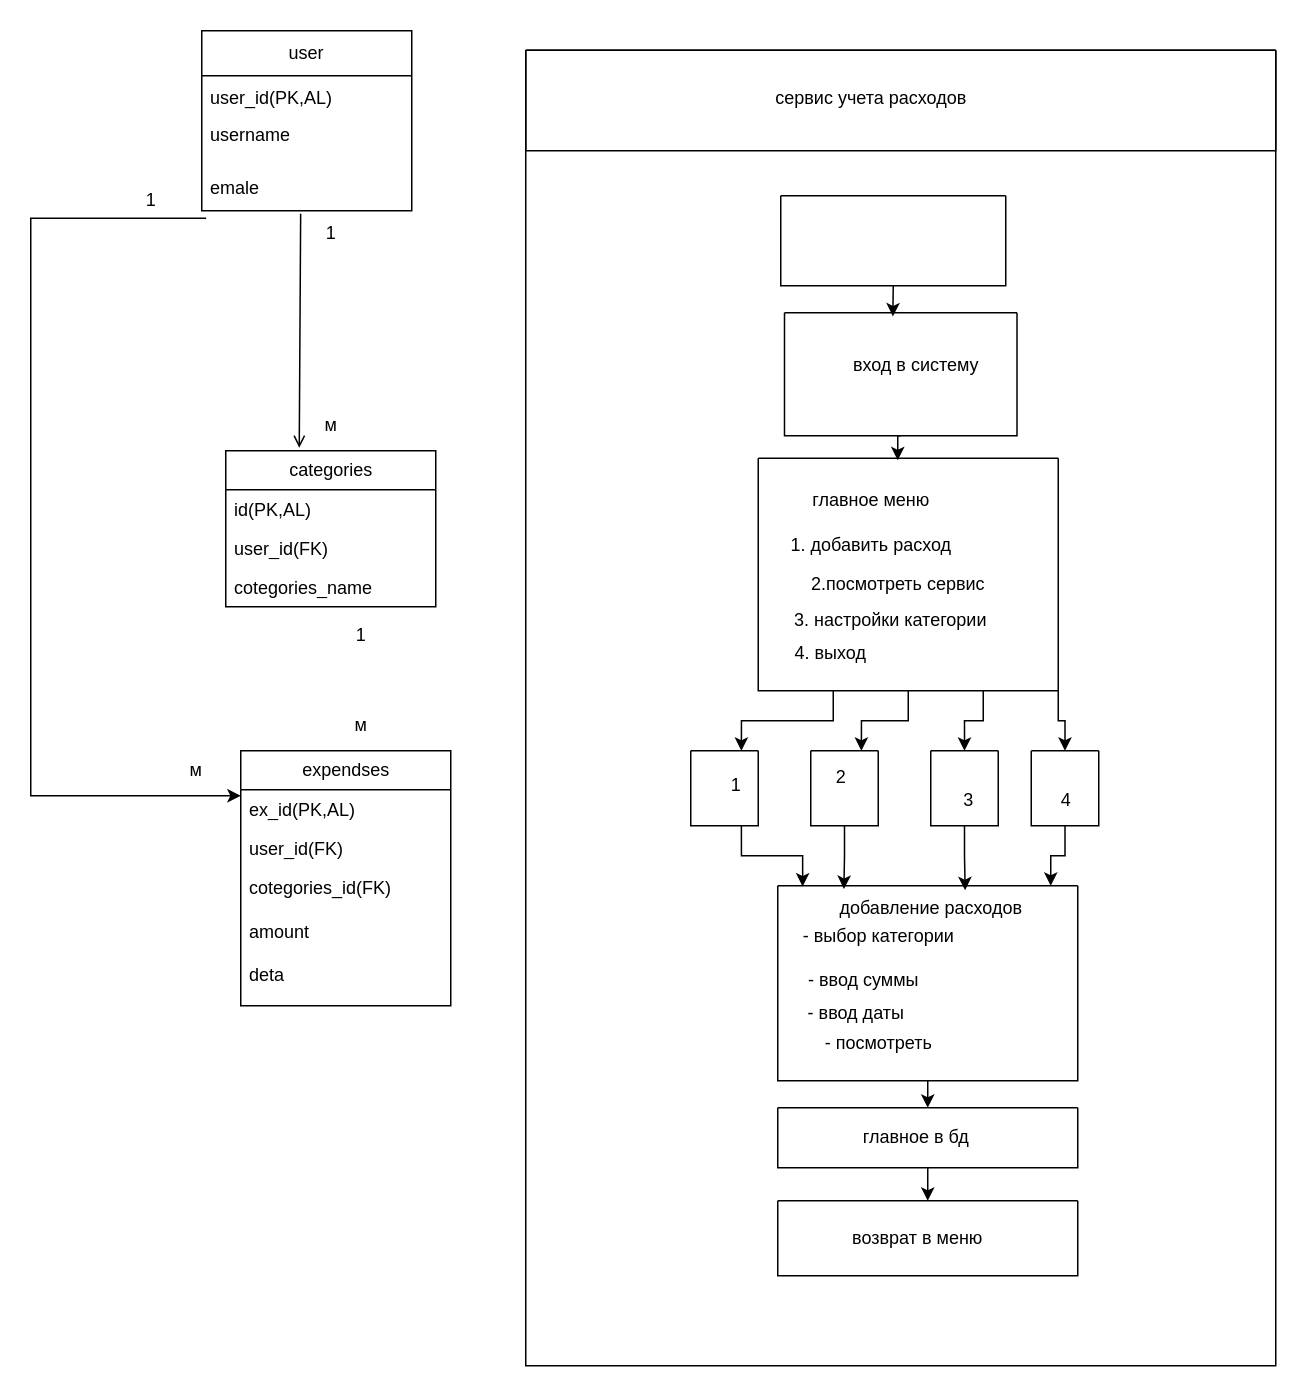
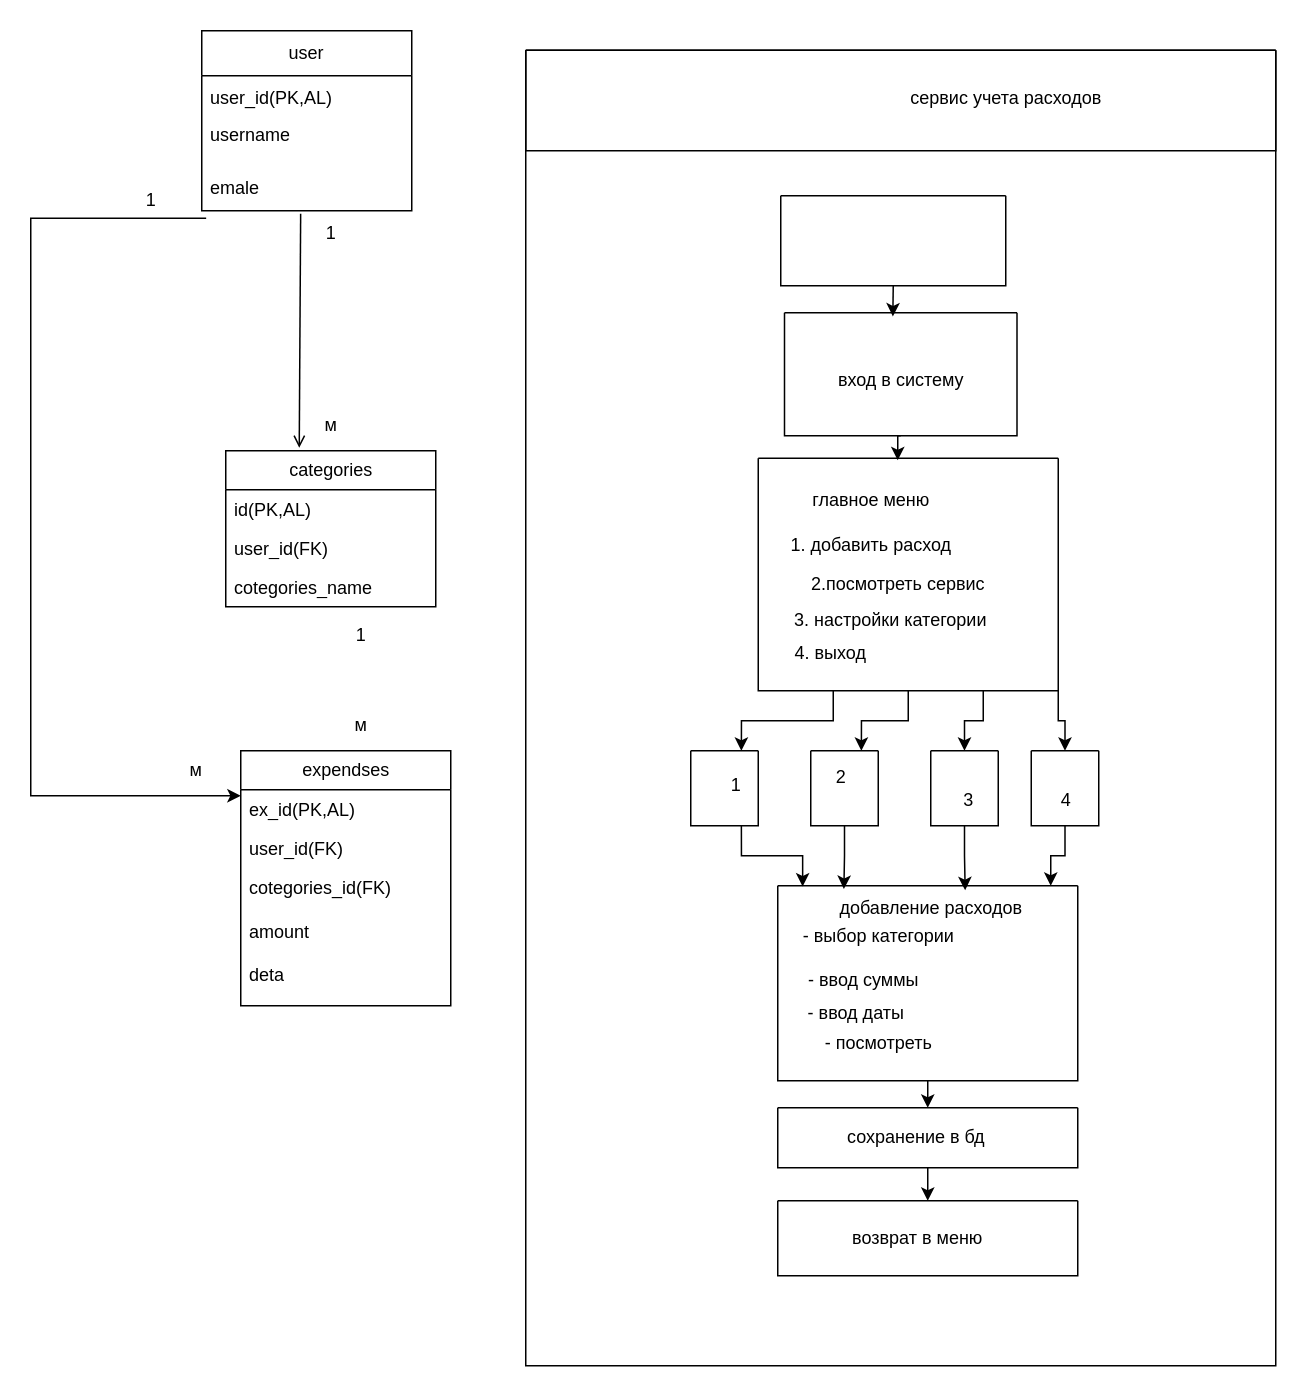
  <mxCell id="0" />
  <mxCell id="1" parent="0" />
  <mxCell id="2" value="user" style="swimlane;fontStyle=0;childLayout=stackLayout;horizontal=1;startSize=30;horizontalStack=0;resizeParent=1;resizeParentMax=0;resizeLast=0;collapsible=1;marginBottom=0;whiteSpace=wrap;html=1;" parent="1" vertex="1"><mxGeometry x="134" y="20" width="140" height="120" as="geometry" /></mxCell>
  <mxCell id="3" value="user_id(PK,AL)" style="text;strokeColor=none;fillColor=none;align=left;verticalAlign=middle;spacingLeft=4;spacingRight=4;overflow=hidden;points=[[0,0.5],[1,0.5]];portConstraint=eastwest;rotatable=0;whiteSpace=wrap;html=1;" parent="2" vertex="1"><mxGeometry y="30" width="140" height="30" as="geometry" /></mxCell>
  <mxCell id="4" value="username&lt;div&gt;&lt;br&gt;&lt;/div&gt;" style="text;strokeColor=none;fillColor=none;align=left;verticalAlign=middle;spacingLeft=4;spacingRight=4;overflow=hidden;points=[[0,0.5],[1,0.5]];portConstraint=eastwest;rotatable=0;whiteSpace=wrap;html=1;" parent="2" vertex="1"><mxGeometry y="60" width="140" height="30" as="geometry" /></mxCell>
  <mxCell id="5" value="&lt;div&gt;emale&lt;/div&gt;" style="text;strokeColor=none;fillColor=none;align=left;verticalAlign=middle;spacingLeft=4;spacingRight=4;overflow=hidden;points=[[0,0.5],[1,0.5]];portConstraint=eastwest;rotatable=0;whiteSpace=wrap;html=1;" parent="2" vertex="1"><mxGeometry y="90" width="140" height="30" as="geometry" /></mxCell>
  <mxCell id="6" value="categories" style="swimlane;fontStyle=0;childLayout=stackLayout;horizontal=1;startSize=26;fillColor=none;horizontalStack=0;resizeParent=1;resizeParentMax=0;resizeLast=0;collapsible=1;marginBottom=0;html=1;" vertex="1" parent="1"><mxGeometry x="150" y="300" width="140" height="104" as="geometry" /></mxCell>
  <mxCell id="7" value="id(PK,AL)" style="text;strokeColor=none;fillColor=none;align=left;verticalAlign=top;spacingLeft=4;spacingRight=4;overflow=hidden;rotatable=0;points=[[0,0.5],[1,0.5]];portConstraint=eastwest;whiteSpace=wrap;html=1;" vertex="1" parent="6"><mxGeometry y="26" width="140" height="26" as="geometry" /></mxCell>
  <mxCell id="8" value="user_id(FK)" style="text;strokeColor=none;fillColor=none;align=left;verticalAlign=top;spacingLeft=4;spacingRight=4;overflow=hidden;rotatable=0;points=[[0,0.5],[1,0.5]];portConstraint=eastwest;whiteSpace=wrap;html=1;" vertex="1" parent="6"><mxGeometry y="52" width="140" height="26" as="geometry" /></mxCell>
  <mxCell id="9" value="cotegories_name" style="text;strokeColor=none;fillColor=none;align=left;verticalAlign=top;spacingLeft=4;spacingRight=4;overflow=hidden;rotatable=0;points=[[0,0.5],[1,0.5]];portConstraint=eastwest;whiteSpace=wrap;html=1;" vertex="1" parent="6"><mxGeometry y="78" width="140" height="26" as="geometry" /></mxCell>
  <mxCell id="10" value="expendses" style="swimlane;fontStyle=0;childLayout=stackLayout;horizontal=1;startSize=26;fillColor=none;horizontalStack=0;resizeParent=1;resizeParentMax=0;resizeLast=0;collapsible=1;marginBottom=0;html=1;" vertex="1" parent="1"><mxGeometry x="160" y="500" width="140" height="170" as="geometry" /></mxCell>
  <mxCell id="11" value="ex_id(PK,AL)" style="text;strokeColor=none;fillColor=none;align=left;verticalAlign=top;spacingLeft=4;spacingRight=4;overflow=hidden;rotatable=0;points=[[0,0.5],[1,0.5]];portConstraint=eastwest;whiteSpace=wrap;html=1;" vertex="1" parent="10"><mxGeometry y="26" width="140" height="26" as="geometry" /></mxCell>
  <mxCell id="12" value="user_id(FK)" style="text;strokeColor=none;fillColor=none;align=left;verticalAlign=top;spacingLeft=4;spacingRight=4;overflow=hidden;rotatable=0;points=[[0,0.5],[1,0.5]];portConstraint=eastwest;whiteSpace=wrap;html=1;" vertex="1" parent="10"><mxGeometry y="52" width="140" height="26" as="geometry" /></mxCell>
  <mxCell id="13" value="cotegories_id(FK)&lt;div&gt;&lt;br&gt;&lt;/div&gt;&lt;div&gt;amount&lt;/div&gt;&lt;div&gt;&lt;br&gt;&lt;/div&gt;&lt;div&gt;deta&lt;/div&gt;" style="text;strokeColor=none;fillColor=none;align=left;verticalAlign=top;spacingLeft=4;spacingRight=4;overflow=hidden;rotatable=0;points=[[0,0.5],[1,0.5]];portConstraint=eastwest;whiteSpace=wrap;html=1;" vertex="1" parent="10"><mxGeometry y="78" width="140" height="92" as="geometry" /></mxCell>
  <mxCell id="14" value="" style="endArrow=open;html=1;rounded=0;exitX=0.471;exitY=1.067;exitDx=0;exitDy=0;exitPerimeter=0;entryX=0.35;entryY=-0.019;entryDx=0;entryDy=0;entryPerimeter=0;" edge="1" parent="1" source="5" target="6"><mxGeometry width="50" height="50" relative="1" as="geometry"><mxPoint x="190" y="220" as="sourcePoint" /><mxPoint x="240" y="170" as="targetPoint" /></mxGeometry></mxCell>
  <mxCell id="15" value="" style="endArrow=classic;html=1;rounded=0;exitX=0.021;exitY=1.167;exitDx=0;exitDy=0;exitPerimeter=0;" edge="1" parent="1" source="5"><mxGeometry width="50" height="50" relative="1" as="geometry"><mxPoint x="50" y="520" as="sourcePoint" /><mxPoint x="160" y="530" as="targetPoint" /><Array as="points"><mxPoint x="20" y="145" /><mxPoint x="20" y="530" /></Array></mxGeometry></mxCell>
  <mxCell id="16" value="1" style="text;html=1;align=center;verticalAlign=middle;resizable=0;points=[];autosize=1;strokeColor=none;fillColor=none;" vertex="1" parent="1"><mxGeometry x="225" y="408" width="30" height="30" as="geometry" /></mxCell>
  <mxCell id="17" value="м" style="text;html=1;align=center;verticalAlign=middle;resizable=0;points=[];autosize=1;strokeColor=none;fillColor=none;" vertex="1" parent="1"><mxGeometry x="225" y="468" width="30" height="30" as="geometry" /></mxCell>
  <mxCell id="18" value="1" style="text;html=1;align=center;verticalAlign=middle;resizable=0;points=[];autosize=1;strokeColor=none;fillColor=none;" vertex="1" parent="1"><mxGeometry x="205" y="140" width="30" height="30" as="geometry" /></mxCell>
  <mxCell id="19" value="м" style="text;html=1;align=center;verticalAlign=middle;resizable=0;points=[];autosize=1;strokeColor=none;fillColor=none;" vertex="1" parent="1"><mxGeometry x="205" y="268" width="30" height="30" as="geometry" /></mxCell>
  <mxCell id="20" value="1" style="text;html=1;align=center;verticalAlign=middle;resizable=0;points=[];autosize=1;strokeColor=none;fillColor=none;" vertex="1" parent="1"><mxGeometry x="85" y="118" width="30" height="30" as="geometry" /></mxCell>
  <mxCell id="21" value="м" style="text;html=1;align=center;verticalAlign=middle;resizable=0;points=[];autosize=1;strokeColor=none;fillColor=none;" vertex="1" parent="1"><mxGeometry x="115" y="498" width="30" height="30" as="geometry" /></mxCell>
  <mxCell id="22" value="" style="swimlane;startSize=0;" vertex="1" parent="1"><mxGeometry x="350" y="33" width="500" height="67" as="geometry" /></mxCell>
- <mxCell id="23" value="сервис учета расходов" style="text;html=1;align=center;verticalAlign=middle;resizable=0;points=[];autosize=1;strokeColor=none;fillColor=none;" vertex="1" parent="22"><mxGeometry x="155" y="17" width="150" height="30" as="geometry" /></mxCell>
+ <mxCell id="23" value="сервис учета расходов" style="text;html=1;align=center;verticalAlign=middle;resizable=0;points=[];autosize=1;strokeColor=none;fillColor=none;" vertex="1" parent="22"><mxGeometry x="245" y="17" width="150" height="30" as="geometry" /></mxCell>
  <mxCell id="24" value="" style="swimlane;startSize=0;" vertex="1" parent="1"><mxGeometry x="520" y="130" width="150" height="60" as="geometry" /></mxCell>
  <mxCell id="25" value="" style="swimlane;startSize=0;" vertex="1" parent="1"><mxGeometry x="522.5" y="208" width="155" height="82" as="geometry" /></mxCell>
- <mxCell id="26" value="вход в систему" style="text;html=1;align=center;verticalAlign=middle;resizable=0;points=[];autosize=1;strokeColor=none;fillColor=none;" vertex="1" parent="25"><mxGeometry x="32.5" y="20" width="110" height="30" as="geometry" /></mxCell>
+ <mxCell id="26" value="вход в систему" style="text;html=1;align=center;verticalAlign=middle;resizable=0;points=[];autosize=1;strokeColor=none;fillColor=none;" vertex="1" parent="25"><mxGeometry x="22.5" y="30" width="110" height="30" as="geometry" /></mxCell>
  <mxCell id="27" style="edgeStyle=orthogonalEdgeStyle;rounded=0;orthogonalLoop=1;jettySize=auto;html=1;exitX=0.25;exitY=1;exitDx=0;exitDy=0;entryX=0.75;entryY=0;entryDx=0;entryDy=0;" edge="1" parent="1" source="31" target="37"><mxGeometry relative="1" as="geometry" /></mxCell>
  <mxCell id="28" style="edgeStyle=orthogonalEdgeStyle;rounded=0;orthogonalLoop=1;jettySize=auto;html=1;exitX=0.5;exitY=1;exitDx=0;exitDy=0;entryX=0.75;entryY=0;entryDx=0;entryDy=0;" edge="1" parent="1" source="31" target="41"><mxGeometry relative="1" as="geometry" /></mxCell>
  <mxCell id="29" style="edgeStyle=orthogonalEdgeStyle;rounded=0;orthogonalLoop=1;jettySize=auto;html=1;exitX=0.75;exitY=1;exitDx=0;exitDy=0;entryX=0.5;entryY=0;entryDx=0;entryDy=0;" edge="1" parent="1" source="31" target="39"><mxGeometry relative="1" as="geometry" /></mxCell>
  <mxCell id="30" style="edgeStyle=orthogonalEdgeStyle;rounded=0;orthogonalLoop=1;jettySize=auto;html=1;exitX=1;exitY=1;exitDx=0;exitDy=0;entryX=0.5;entryY=0;entryDx=0;entryDy=0;" edge="1" parent="1" source="31" target="38"><mxGeometry relative="1" as="geometry" /></mxCell>
  <mxCell id="31" value="" style="swimlane;startSize=0;" vertex="1" parent="1"><mxGeometry x="505" y="305" width="200" height="155" as="geometry" /></mxCell>
  <mxCell id="32" value="1. добавить расход" style="text;html=1;align=center;verticalAlign=middle;resizable=0;points=[];autosize=1;strokeColor=none;fillColor=none;" vertex="1" parent="31"><mxGeometry x="10" y="43" width="130" height="30" as="geometry" /></mxCell>
  <mxCell id="33" value="2.посмотреть сервис" style="text;html=1;align=center;verticalAlign=middle;resizable=0;points=[];autosize=1;strokeColor=none;fillColor=none;" vertex="1" parent="31"><mxGeometry x="12.5" y="69" width="160" height="30" as="geometry" /></mxCell>
  <mxCell id="34" value="3. настройки категории" style="text;html=1;align=center;verticalAlign=middle;resizable=0;points=[];autosize=1;strokeColor=none;fillColor=none;" vertex="1" parent="31"><mxGeometry x="12.5" y="93" width="150" height="30" as="geometry" /></mxCell>
  <mxCell id="35" value="4. выход" style="text;html=1;align=center;verticalAlign=middle;resizable=0;points=[];autosize=1;strokeColor=none;fillColor=none;" vertex="1" parent="31"><mxGeometry x="12.5" y="115" width="70" height="30" as="geometry" /></mxCell>
  <mxCell id="36" value="главное меню" style="text;html=1;align=center;verticalAlign=middle;resizable=0;points=[];autosize=1;strokeColor=none;fillColor=none;" vertex="1" parent="1"><mxGeometry x="530" y="318" width="100" height="30" as="geometry" /></mxCell>
  <mxCell id="37" value="" style="swimlane;startSize=0;" vertex="1" parent="1"><mxGeometry x="460" y="500" width="45" height="50" as="geometry" /></mxCell>
  <mxCell id="38" value="" style="swimlane;startSize=0;" vertex="1" parent="1"><mxGeometry x="687" y="500" width="45" height="50" as="geometry" /></mxCell>
  <mxCell id="39" value="" style="swimlane;startSize=0;" vertex="1" parent="1"><mxGeometry x="620" y="500" width="45" height="50" as="geometry" /></mxCell>
  <mxCell id="40" value="3" style="text;html=1;align=center;verticalAlign=middle;resizable=0;points=[];autosize=1;strokeColor=none;fillColor=none;" vertex="1" parent="39"><mxGeometry x="10" y="18" width="30" height="30" as="geometry" /></mxCell>
  <mxCell id="41" value="" style="swimlane;startSize=0;" vertex="1" parent="1"><mxGeometry x="540" y="500" width="45" height="50" as="geometry" /></mxCell>
  <mxCell id="42" value="1" style="text;html=1;align=center;verticalAlign=middle;resizable=0;points=[];autosize=1;strokeColor=none;fillColor=none;" vertex="1" parent="1"><mxGeometry x="475" y="508" width="30" height="30" as="geometry" /></mxCell>
  <mxCell id="43" value="2" style="text;html=1;align=center;verticalAlign=middle;resizable=0;points=[];autosize=1;strokeColor=none;fillColor=none;" vertex="1" parent="1"><mxGeometry x="545" y="503" width="30" height="30" as="geometry" /></mxCell>
  <mxCell id="44" value="4" style="text;html=1;align=center;verticalAlign=middle;resizable=0;points=[];autosize=1;strokeColor=none;fillColor=none;" vertex="1" parent="1"><mxGeometry x="695" y="518" width="30" height="30" as="geometry" /></mxCell>
  <mxCell id="45" style="edgeStyle=orthogonalEdgeStyle;rounded=0;orthogonalLoop=1;jettySize=auto;html=1;exitX=0.5;exitY=1;exitDx=0;exitDy=0;entryX=0.5;entryY=0;entryDx=0;entryDy=0;" edge="1" parent="1" source="46" target="53"><mxGeometry relative="1" as="geometry" /></mxCell>
  <mxCell id="46" value="" style="swimlane;startSize=0;" vertex="1" parent="1"><mxGeometry x="518" y="590" width="200" height="130" as="geometry" /></mxCell>
  <mxCell id="47" value="добавление расходов" style="text;html=1;align=center;verticalAlign=middle;resizable=0;points=[];autosize=1;strokeColor=none;fillColor=none;" vertex="1" parent="46"><mxGeometry x="27" width="150" height="30" as="geometry" /></mxCell>
  <mxCell id="48" value="- выбор категории" style="text;html=1;align=center;verticalAlign=middle;resizable=0;points=[];autosize=1;strokeColor=none;fillColor=none;" vertex="1" parent="46"><mxGeometry x="7" y="19" width="120" height="30" as="geometry" /></mxCell>
  <mxCell id="49" value="- ввод суммы" style="text;html=1;align=center;verticalAlign=middle;resizable=0;points=[];autosize=1;strokeColor=none;fillColor=none;" vertex="1" parent="46"><mxGeometry x="7" y="48" width="100" height="30" as="geometry" /></mxCell>
  <mxCell id="50" value="- ввод даты" style="text;html=1;align=center;verticalAlign=middle;resizable=0;points=[];autosize=1;strokeColor=none;fillColor=none;" vertex="1" parent="46"><mxGeometry x="7" y="70" width="90" height="30" as="geometry" /></mxCell>
  <mxCell id="51" value="- посмотреть" style="text;html=1;align=center;verticalAlign=middle;resizable=0;points=[];autosize=1;strokeColor=none;fillColor=none;" vertex="1" parent="46"><mxGeometry x="7" y="90" width="120" height="30" as="geometry" /></mxCell>
  <mxCell id="52" style="edgeStyle=orthogonalEdgeStyle;rounded=0;orthogonalLoop=1;jettySize=auto;html=1;exitX=0.5;exitY=1;exitDx=0;exitDy=0;entryX=0.5;entryY=0;entryDx=0;entryDy=0;" edge="1" parent="1" source="53" target="55"><mxGeometry relative="1" as="geometry" /></mxCell>
  <mxCell id="53" value="" style="swimlane;startSize=0;" vertex="1" parent="1"><mxGeometry x="518" y="738" width="200" height="40" as="geometry" /></mxCell>
- <mxCell id="54" value="главное в бд" style="text;html=1;align=center;verticalAlign=middle;resizable=0;points=[];autosize=1;strokeColor=none;fillColor=none;" vertex="1" parent="53"><mxGeometry x="32" y="5" width="120" height="30" as="geometry" /></mxCell>
+ <mxCell id="54" value="сохранение в бд" style="text;html=1;align=center;verticalAlign=middle;resizable=0;points=[];autosize=1;strokeColor=none;fillColor=none;" vertex="1" parent="53"><mxGeometry x="32" y="5" width="120" height="30" as="geometry" /></mxCell>
  <mxCell id="55" value="" style="swimlane;startSize=0;" vertex="1" parent="1"><mxGeometry x="518" y="800" width="200" height="50" as="geometry" /></mxCell>
  <mxCell id="56" value="возврат в меню" style="text;html=1;align=center;verticalAlign=middle;resizable=0;points=[];autosize=1;strokeColor=none;fillColor=none;" vertex="1" parent="55"><mxGeometry x="37.5" y="10" width="110" height="30" as="geometry" /></mxCell>
  <mxCell id="57" value="" style="swimlane;startSize=0;" vertex="1" parent="1"><mxGeometry x="350" y="33" width="500" height="877" as="geometry" /></mxCell>
  <mxCell id="58" style="edgeStyle=orthogonalEdgeStyle;rounded=0;orthogonalLoop=1;jettySize=auto;html=1;exitX=0.5;exitY=1;exitDx=0;exitDy=0;entryX=0.466;entryY=0.03;entryDx=0;entryDy=0;entryPerimeter=0;" edge="1" parent="1" source="24" target="25"><mxGeometry relative="1" as="geometry" /></mxCell>
  <mxCell id="59" style="edgeStyle=orthogonalEdgeStyle;rounded=0;orthogonalLoop=1;jettySize=auto;html=1;exitX=0.5;exitY=1;exitDx=0;exitDy=0;entryX=0.465;entryY=0.009;entryDx=0;entryDy=0;entryPerimeter=0;" edge="1" parent="1" source="25" target="31"><mxGeometry relative="1" as="geometry" /></mxCell>
  <mxCell id="60" style="edgeStyle=orthogonalEdgeStyle;rounded=0;orthogonalLoop=1;jettySize=auto;html=1;exitX=0.75;exitY=1;exitDx=0;exitDy=0;entryX=0.083;entryY=0.004;entryDx=0;entryDy=0;entryPerimeter=0;" edge="1" parent="1" source="37" target="46"><mxGeometry relative="1" as="geometry" /></mxCell>
  <mxCell id="61" style="edgeStyle=orthogonalEdgeStyle;rounded=0;orthogonalLoop=1;jettySize=auto;html=1;exitX=0.5;exitY=1;exitDx=0;exitDy=0;entryX=0.114;entryY=0.072;entryDx=0;entryDy=0;entryPerimeter=0;" edge="1" parent="1" source="41" target="47"><mxGeometry relative="1" as="geometry" /></mxCell>
  <mxCell id="62" style="edgeStyle=orthogonalEdgeStyle;rounded=0;orthogonalLoop=1;jettySize=auto;html=1;exitX=0.5;exitY=1;exitDx=0;exitDy=0;entryX=0.653;entryY=0.1;entryDx=0;entryDy=0;entryPerimeter=0;" edge="1" parent="1" source="39" target="47"><mxGeometry relative="1" as="geometry" /></mxCell>
  <mxCell id="63" style="edgeStyle=orthogonalEdgeStyle;rounded=0;orthogonalLoop=1;jettySize=auto;html=1;exitX=0.5;exitY=1;exitDx=0;exitDy=0;entryX=0.91;entryY=0;entryDx=0;entryDy=0;entryPerimeter=0;" edge="1" parent="1" source="38" target="46"><mxGeometry relative="1" as="geometry" /></mxCell>
